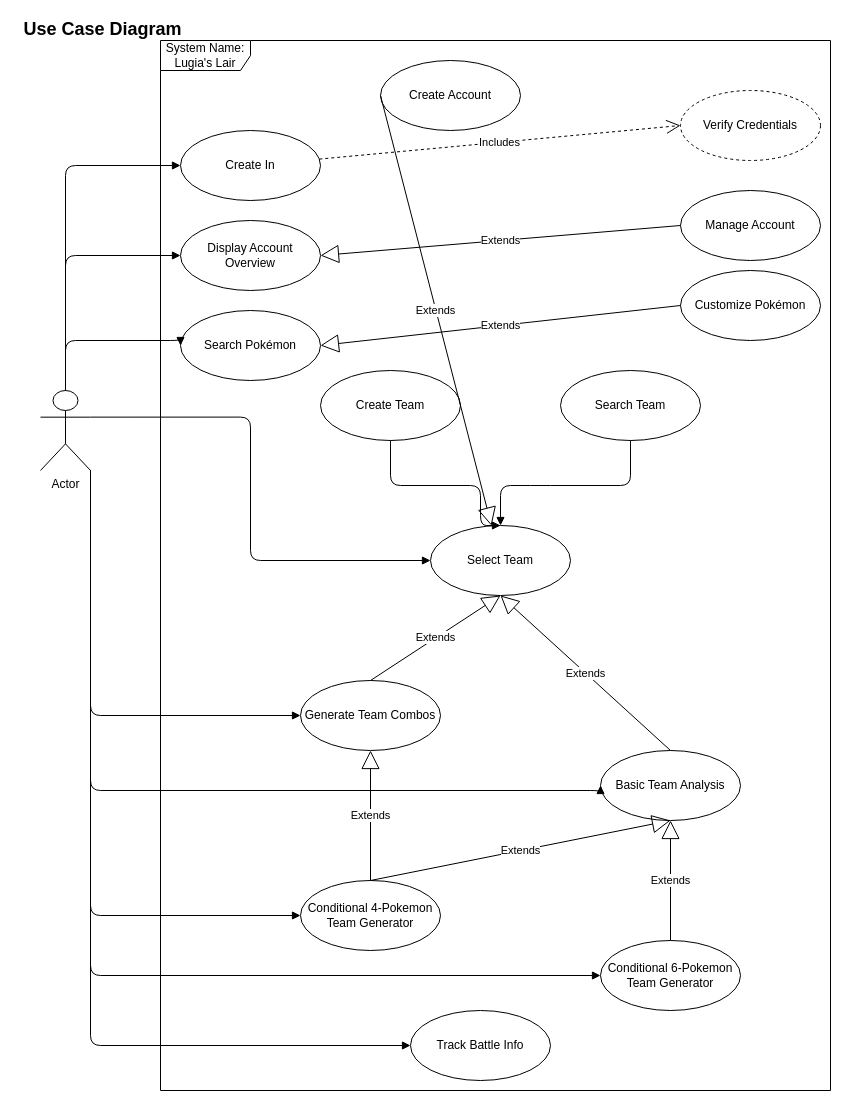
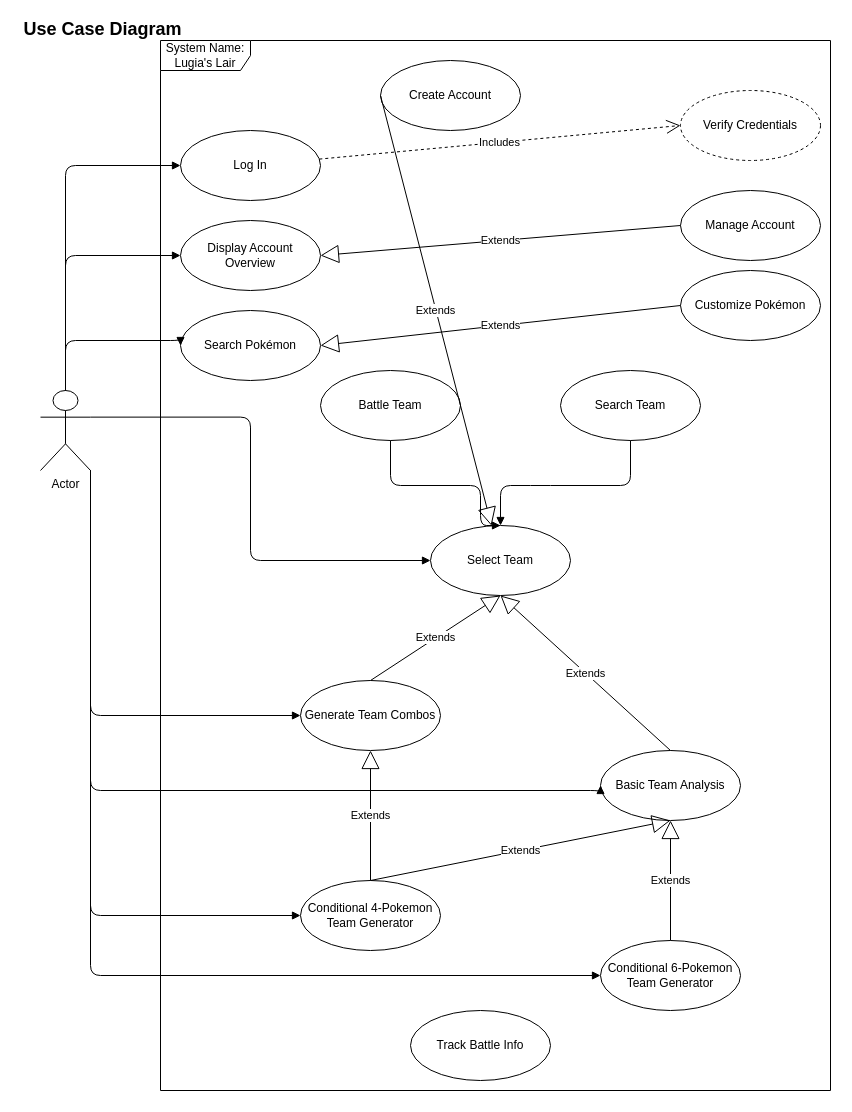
  <mxCell id="0" />
  <mxCell id="1" parent="0" />
  <mxCell id="2" value="System Name: Lugia's Lair" style="shape=umlFrame;whiteSpace=wrap;html=1;width=90;height=30;" vertex="1" parent="1"><mxGeometry x="160" y="40" width="670" height="1050" as="geometry" /></mxCell>
  <mxCell id="3" value="Actor" style="shape=umlActor;verticalLabelPosition=bottom;labelBackgroundColor=#ffffff;verticalAlign=top;html=1;" vertex="1" parent="1"><mxGeometry x="40" y="390" width="50" height="80" as="geometry" /></mxCell>
- <mxCell id="4" value="Create In" style="ellipse;whiteSpace=wrap;html=1;" vertex="1" parent="1"><mxGeometry x="180" y="130" width="140" height="70" as="geometry" /></mxCell>
+ <mxCell id="4" value="Log In" style="ellipse;whiteSpace=wrap;html=1;" vertex="1" parent="1"><mxGeometry x="180" y="130" width="140" height="70" as="geometry" /></mxCell>
  <mxCell id="5" value="Manage Account" style="ellipse;whiteSpace=wrap;html=1;" vertex="1" parent="1"><mxGeometry x="680" y="190" width="140" height="70" as="geometry" /></mxCell>
  <mxCell id="6" value="Search Pokémon" style="ellipse;whiteSpace=wrap;html=1;" vertex="1" parent="1"><mxGeometry x="180" y="310" width="140" height="70" as="geometry" /></mxCell>
  <mxCell id="7" value="Basic Team Analysis" style="ellipse;whiteSpace=wrap;html=1;" vertex="1" parent="1"><mxGeometry x="600" y="750" width="140" height="70" as="geometry" /></mxCell>
  <mxCell id="8" value="Search Team" style="ellipse;whiteSpace=wrap;html=1;" vertex="1" parent="1"><mxGeometry x="560" y="370" width="140" height="70" as="geometry" /></mxCell>
  <mxCell id="9" value="Customize Pokémon" style="ellipse;whiteSpace=wrap;html=1;" vertex="1" parent="1"><mxGeometry x="680" y="270" width="140" height="70" as="geometry" /></mxCell>
- <mxCell id="10" value="Create Team" style="ellipse;whiteSpace=wrap;html=1;" vertex="1" parent="1"><mxGeometry x="320" y="370" width="140" height="70" as="geometry" /></mxCell>
+ <mxCell id="10" value="Battle Team" style="ellipse;whiteSpace=wrap;html=1;" vertex="1" parent="1"><mxGeometry x="320" y="370" width="140" height="70" as="geometry" /></mxCell>
  <mxCell id="11" value="Generate Team Combos" style="ellipse;whiteSpace=wrap;html=1;" vertex="1" parent="1"><mxGeometry x="300" y="680" width="140" height="70" as="geometry" /></mxCell>
  <mxCell id="12" value="Verify Credentials" style="ellipse;whiteSpace=wrap;html=1;dashed=1;" vertex="1" parent="1"><mxGeometry x="680" y="90" width="140" height="70" as="geometry" /></mxCell>
  <mxCell id="13" value="Create Account" style="ellipse;whiteSpace=wrap;html=1;" vertex="1" parent="1"><mxGeometry x="380" y="60" width="140" height="70" as="geometry" /></mxCell>
  <mxCell id="14" value="Conditional 6-Pokemon Team Generator" style="ellipse;whiteSpace=wrap;html=1;" vertex="1" parent="1"><mxGeometry x="600" y="940" width="140" height="70" as="geometry" /></mxCell>
  <mxCell id="15" value="Conditional 4-Pokemon Team Generator" style="ellipse;whiteSpace=wrap;html=1;" vertex="1" parent="1"><mxGeometry x="300" y="880" width="140" height="70" as="geometry" /></mxCell>
  <mxCell id="16" value="Display Account Overview" style="ellipse;whiteSpace=wrap;html=1;" vertex="1" parent="1"><mxGeometry x="180" y="220" width="140" height="70" as="geometry" /></mxCell>
  <mxCell id="17" value="Track Battle Info" style="ellipse;whiteSpace=wrap;html=1;" vertex="1" parent="1"><mxGeometry x="410" y="1010" width="140" height="70" as="geometry" /></mxCell>
  <mxCell id="18" value="Extends" style="endArrow=block;endSize=16;endFill=0;html=1;exitX=0;exitY=0.5;exitDx=0;exitDy=0;" edge="1" parent="1" source="13" target="23"><mxGeometry width="160" relative="1" as="geometry"><mxPoint x="370" y="180" as="sourcePoint" /><mxPoint x="340" y="130" as="targetPoint" /></mxGeometry></mxCell>
  <mxCell id="19" value="Includes" style="endArrow=open;endSize=12;dashed=1;html=1;entryX=0;entryY=0.5;entryDx=0;entryDy=0;" edge="1" parent="1" source="4" target="12"><mxGeometry width="160" relative="1" as="geometry"><mxPoint x="410" y="200" as="sourcePoint" /><mxPoint x="570" y="200" as="targetPoint" /></mxGeometry></mxCell>
  <mxCell id="20" value="Extends" style="endArrow=block;endSize=16;endFill=0;html=1;entryX=1;entryY=0.5;entryDx=0;entryDy=0;exitX=0;exitY=0.5;exitDx=0;exitDy=0;" edge="1" parent="1" source="5" target="16"><mxGeometry width="160" relative="1" as="geometry"><mxPoint x="340" y="265" as="sourcePoint" /><mxPoint x="570" y="265" as="targetPoint" /></mxGeometry></mxCell>
  <mxCell id="21" value="Extends" style="endArrow=block;endSize=16;endFill=0;html=1;exitX=0;exitY=0.5;exitDx=0;exitDy=0;entryX=1;entryY=0.5;entryDx=0;entryDy=0;" edge="1" parent="1" source="9" target="6"><mxGeometry width="160" relative="1" as="geometry"><mxPoint x="340" y="344.71" as="sourcePoint" /><mxPoint x="570" y="344.71" as="targetPoint" /></mxGeometry></mxCell>
  <mxCell id="22" value="Extends" style="endArrow=block;endSize=16;endFill=0;html=1;entryX=0.5;entryY=1;entryDx=0;entryDy=0;exitX=0.5;exitY=0;exitDx=0;exitDy=0;" edge="1" parent="1" source="7" target="23"><mxGeometry width="160" relative="1" as="geometry"><mxPoint x="350" y="495" as="sourcePoint" /><mxPoint x="510" y="535" as="targetPoint" /></mxGeometry></mxCell>
  <mxCell id="23" value="Select Team" style="ellipse;whiteSpace=wrap;html=1;" vertex="1" parent="1"><mxGeometry x="430" y="525" width="140" height="70" as="geometry" /></mxCell>
  <mxCell id="24" value="" style="endArrow=block;endFill=1;html=1;edgeStyle=orthogonalEdgeStyle;align=left;verticalAlign=top;exitX=0.5;exitY=1;exitDx=0;exitDy=0;entryX=0.5;entryY=0;entryDx=0;entryDy=0;" edge="1" parent="1" source="10" target="23"><mxGeometry x="-1" relative="1" as="geometry"><mxPoint x="390" y="460" as="sourcePoint" /><mxPoint x="550" y="460" as="targetPoint" /><Array as="points"><mxPoint x="390" y="485" /><mxPoint x="480" y="485" /></Array></mxGeometry></mxCell>
  <mxCell id="25" value="" style="resizable=0;html=1;align=left;verticalAlign=bottom;labelBackgroundColor=#ffffff;fontSize=10;" connectable="0" vertex="1" parent="24"><mxGeometry x="-1" relative="1" as="geometry" /></mxCell>
  <mxCell id="26" value="" style="endArrow=block;endFill=1;html=1;edgeStyle=orthogonalEdgeStyle;align=left;verticalAlign=top;exitX=0.5;exitY=1;exitDx=0;exitDy=0;entryX=0.5;entryY=0;entryDx=0;entryDy=0;" edge="1" parent="1" source="8" target="23"><mxGeometry x="-1" relative="1" as="geometry"><mxPoint x="540" y="440" as="sourcePoint" /><mxPoint x="470" y="485" as="targetPoint" /><Array as="points"><mxPoint x="540" y="485" /><mxPoint x="480" y="485" /></Array></mxGeometry></mxCell>
  <mxCell id="27" value="" style="resizable=0;html=1;align=left;verticalAlign=bottom;labelBackgroundColor=#ffffff;fontSize=10;" connectable="0" vertex="1" parent="26"><mxGeometry x="-1" relative="1" as="geometry" /></mxCell>
  <mxCell id="28" value="Extends" style="endArrow=block;endSize=16;endFill=0;html=1;entryX=0.5;entryY=1;entryDx=0;entryDy=0;exitX=0.5;exitY=0;exitDx=0;exitDy=0;" edge="1" parent="1" source="11" target="23"><mxGeometry width="160" relative="1" as="geometry"><mxPoint x="580" y="575" as="sourcePoint" /><mxPoint x="309.497" y="519.749" as="targetPoint" /></mxGeometry></mxCell>
  <mxCell id="29" value="Extends" style="endArrow=block;endSize=16;endFill=0;html=1;entryX=0.5;entryY=1;entryDx=0;entryDy=0;exitX=0.5;exitY=0;exitDx=0;exitDy=0;" edge="1" parent="1" source="14" target="7"><mxGeometry width="160" relative="1" as="geometry"><mxPoint x="590" y="545" as="sourcePoint" /><mxPoint x="309.497" y="519.749" as="targetPoint" /></mxGeometry></mxCell>
  <mxCell id="30" value="Extends" style="endArrow=block;endSize=16;endFill=0;html=1;entryX=0.5;entryY=1;entryDx=0;entryDy=0;exitX=0.5;exitY=0;exitDx=0;exitDy=0;" edge="1" parent="1" source="15" target="11"><mxGeometry width="160" relative="1" as="geometry"><mxPoint x="600" y="555" as="sourcePoint" /><mxPoint x="319.497" y="529.749" as="targetPoint" /></mxGeometry></mxCell>
  <mxCell id="31" value="Extends" style="endArrow=block;endSize=16;endFill=0;html=1;entryX=0.5;entryY=1;entryDx=0;entryDy=0;exitX=0.5;exitY=0;exitDx=0;exitDy=0;" edge="1" parent="1" source="15" target="7"><mxGeometry width="160" relative="1" as="geometry"><mxPoint x="440" y="840" as="sourcePoint" /><mxPoint x="359.497" y="679.749" as="targetPoint" /></mxGeometry></mxCell>
  <mxCell id="32" value="" style="endArrow=block;endFill=1;html=1;edgeStyle=orthogonalEdgeStyle;align=left;verticalAlign=top;exitX=0.5;exitY=0;exitDx=0;exitDy=0;entryX=0;entryY=0.5;entryDx=0;entryDy=0;exitPerimeter=0;" edge="1" parent="1" source="3" target="4"><mxGeometry x="-1" relative="1" as="geometry"><mxPoint x="90" y="530" as="sourcePoint" /><mxPoint x="200" y="615" as="targetPoint" /><Array as="points"><mxPoint x="65" y="165" /></Array></mxGeometry></mxCell>
  <mxCell id="33" value="" style="resizable=0;html=1;align=left;verticalAlign=bottom;labelBackgroundColor=#ffffff;fontSize=10;" connectable="0" vertex="1" parent="32"><mxGeometry x="-1" relative="1" as="geometry" /></mxCell>
  <mxCell id="34" value="" style="endArrow=block;endFill=1;html=1;edgeStyle=orthogonalEdgeStyle;align=left;verticalAlign=top;entryX=0;entryY=0.5;entryDx=0;entryDy=0;exitX=0.5;exitY=0;exitDx=0;exitDy=0;exitPerimeter=0;" edge="1" parent="1" source="3" target="16"><mxGeometry x="-1" relative="1" as="geometry"><mxPoint x="70" y="360" as="sourcePoint" /><mxPoint x="190" y="175" as="targetPoint" /><Array as="points"><mxPoint x="65" y="255" /></Array></mxGeometry></mxCell>
  <mxCell id="35" value="" style="resizable=0;html=1;align=left;verticalAlign=bottom;labelBackgroundColor=#ffffff;fontSize=10;" connectable="0" vertex="1" parent="34"><mxGeometry x="-1" relative="1" as="geometry" /></mxCell>
  <mxCell id="36" value="" style="endArrow=block;endFill=1;html=1;edgeStyle=orthogonalEdgeStyle;align=left;verticalAlign=top;entryX=0;entryY=0.5;entryDx=0;entryDy=0;exitX=0.5;exitY=0;exitDx=0;exitDy=0;exitPerimeter=0;" edge="1" parent="1" source="3" target="6"><mxGeometry x="-1" relative="1" as="geometry"><mxPoint x="75" y="400" as="sourcePoint" /><mxPoint x="190" y="265" as="targetPoint" /><Array as="points"><mxPoint x="65" y="340" /><mxPoint x="180" y="340" /></Array></mxGeometry></mxCell>
  <mxCell id="37" value="" style="resizable=0;html=1;align=left;verticalAlign=bottom;labelBackgroundColor=#ffffff;fontSize=10;" connectable="0" vertex="1" parent="36"><mxGeometry x="-1" relative="1" as="geometry" /></mxCell>
  <mxCell id="38" value="" style="endArrow=block;endFill=1;html=1;edgeStyle=orthogonalEdgeStyle;align=left;verticalAlign=top;entryX=0;entryY=0.5;entryDx=0;entryDy=0;exitX=1;exitY=0.333;exitDx=0;exitDy=0;exitPerimeter=0;" edge="1" parent="1" source="3" target="23"><mxGeometry x="-1" relative="1" as="geometry"><mxPoint x="75" y="400" as="sourcePoint" /><mxPoint x="190" y="265" as="targetPoint" /><Array as="points"><mxPoint x="250" y="417" /><mxPoint x="250" y="560" /></Array></mxGeometry></mxCell>
  <mxCell id="39" value="" style="resizable=0;html=1;align=left;verticalAlign=bottom;labelBackgroundColor=#ffffff;fontSize=10;" connectable="0" vertex="1" parent="38"><mxGeometry x="-1" relative="1" as="geometry" /></mxCell>
  <mxCell id="40" value="" style="endArrow=block;endFill=1;html=1;edgeStyle=orthogonalEdgeStyle;align=left;verticalAlign=top;entryX=0;entryY=0.5;entryDx=0;entryDy=0;exitX=1;exitY=1;exitDx=0;exitDy=0;exitPerimeter=0;" edge="1" parent="1" source="3" target="15"><mxGeometry x="-1" relative="1" as="geometry"><mxPoint x="100" y="426.667" as="sourcePoint" /><mxPoint x="440" y="570" as="targetPoint" /><Array as="points"><mxPoint x="90" y="915" /></Array></mxGeometry></mxCell>
  <mxCell id="41" value="" style="resizable=0;html=1;align=left;verticalAlign=bottom;labelBackgroundColor=#ffffff;fontSize=10;" connectable="0" vertex="1" parent="40"><mxGeometry x="-1" relative="1" as="geometry" /></mxCell>
- <mxCell id="42" value="" style="endArrow=block;endFill=1;html=1;edgeStyle=orthogonalEdgeStyle;align=left;verticalAlign=top;entryX=0;entryY=0.5;entryDx=0;entryDy=0;exitX=1;exitY=1;exitDx=0;exitDy=0;exitPerimeter=0;" edge="1" parent="1" source="3" target="17"><mxGeometry x="-1" relative="1" as="geometry"><mxPoint x="100" y="480" as="sourcePoint" /><mxPoint x="310" y="925" as="targetPoint" /><Array as="points"><mxPoint x="90" y="1045" /></Array></mxGeometry></mxCell>
- <mxCell id="43" value="" style="resizable=0;html=1;align=left;verticalAlign=bottom;labelBackgroundColor=#ffffff;fontSize=10;" connectable="0" vertex="1" parent="42"><mxGeometry x="-1" relative="1" as="geometry" /></mxCell>
  <mxCell id="44" value="" style="endArrow=block;endFill=1;html=1;edgeStyle=orthogonalEdgeStyle;align=left;verticalAlign=top;entryX=0;entryY=0.5;entryDx=0;entryDy=0;exitX=1;exitY=1;exitDx=0;exitDy=0;exitPerimeter=0;" edge="1" parent="1" source="3" target="14"><mxGeometry x="-1" relative="1" as="geometry"><mxPoint x="100" y="480" as="sourcePoint" /><mxPoint x="310" y="925" as="targetPoint" /><Array as="points"><mxPoint x="90" y="975" /></Array></mxGeometry></mxCell>
  <mxCell id="45" value="" style="resizable=0;html=1;align=left;verticalAlign=bottom;labelBackgroundColor=#ffffff;fontSize=10;" connectable="0" vertex="1" parent="44"><mxGeometry x="-1" relative="1" as="geometry" /></mxCell>
  <mxCell id="46" value="" style="endArrow=block;endFill=1;html=1;edgeStyle=orthogonalEdgeStyle;align=left;verticalAlign=top;entryX=0;entryY=0.5;entryDx=0;entryDy=0;exitX=1;exitY=1;exitDx=0;exitDy=0;exitPerimeter=0;" edge="1" parent="1" source="3" target="7"><mxGeometry x="-1" relative="1" as="geometry"><mxPoint x="90" y="470" as="sourcePoint" /><mxPoint x="310" y="925" as="targetPoint" /><Array as="points"><mxPoint x="90" y="790" /><mxPoint x="600" y="790" /></Array></mxGeometry></mxCell>
  <mxCell id="47" value="" style="resizable=0;html=1;align=left;verticalAlign=bottom;labelBackgroundColor=#ffffff;fontSize=10;" connectable="0" vertex="1" parent="46"><mxGeometry x="-1" relative="1" as="geometry" /></mxCell>
  <mxCell id="48" value="" style="endArrow=block;endFill=1;html=1;edgeStyle=orthogonalEdgeStyle;align=left;verticalAlign=top;entryX=0;entryY=0.5;entryDx=0;entryDy=0;exitX=1;exitY=1;exitDx=0;exitDy=0;exitPerimeter=0;" edge="1" parent="1" source="3" target="11"><mxGeometry x="-1" relative="1" as="geometry"><mxPoint x="100" y="480" as="sourcePoint" /><mxPoint x="610" y="795" as="targetPoint" /><Array as="points"><mxPoint x="90" y="715" /></Array></mxGeometry></mxCell>
  <mxCell id="49" value="" style="resizable=0;html=1;align=left;verticalAlign=bottom;labelBackgroundColor=#ffffff;fontSize=10;" connectable="0" vertex="1" parent="48"><mxGeometry x="-1" relative="1" as="geometry" /></mxCell>
  <mxCell id="50" value="&lt;b&gt;&lt;font style=&quot;font-size: 18px&quot;&gt;Use Case Diagram&lt;/font&gt;&lt;/b&gt;" style="text;html=1;strokeColor=none;fillColor=none;align=center;verticalAlign=middle;whiteSpace=wrap;rounded=0;" vertex="1" parent="1"><mxGeometry x="20" y="20" width="165" height="17" as="geometry" /></mxCell>
